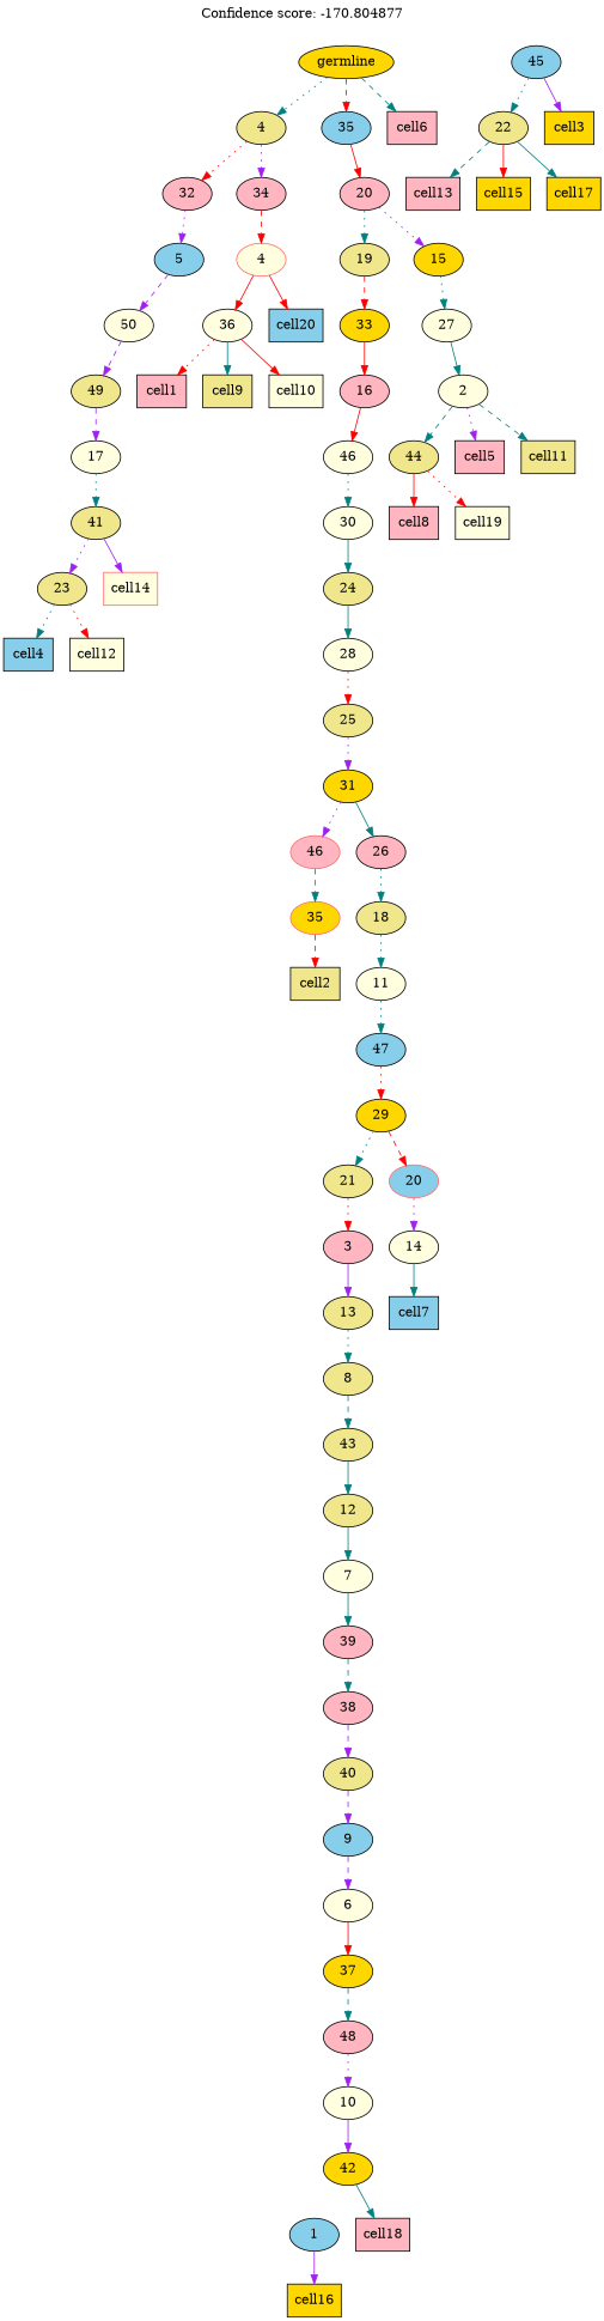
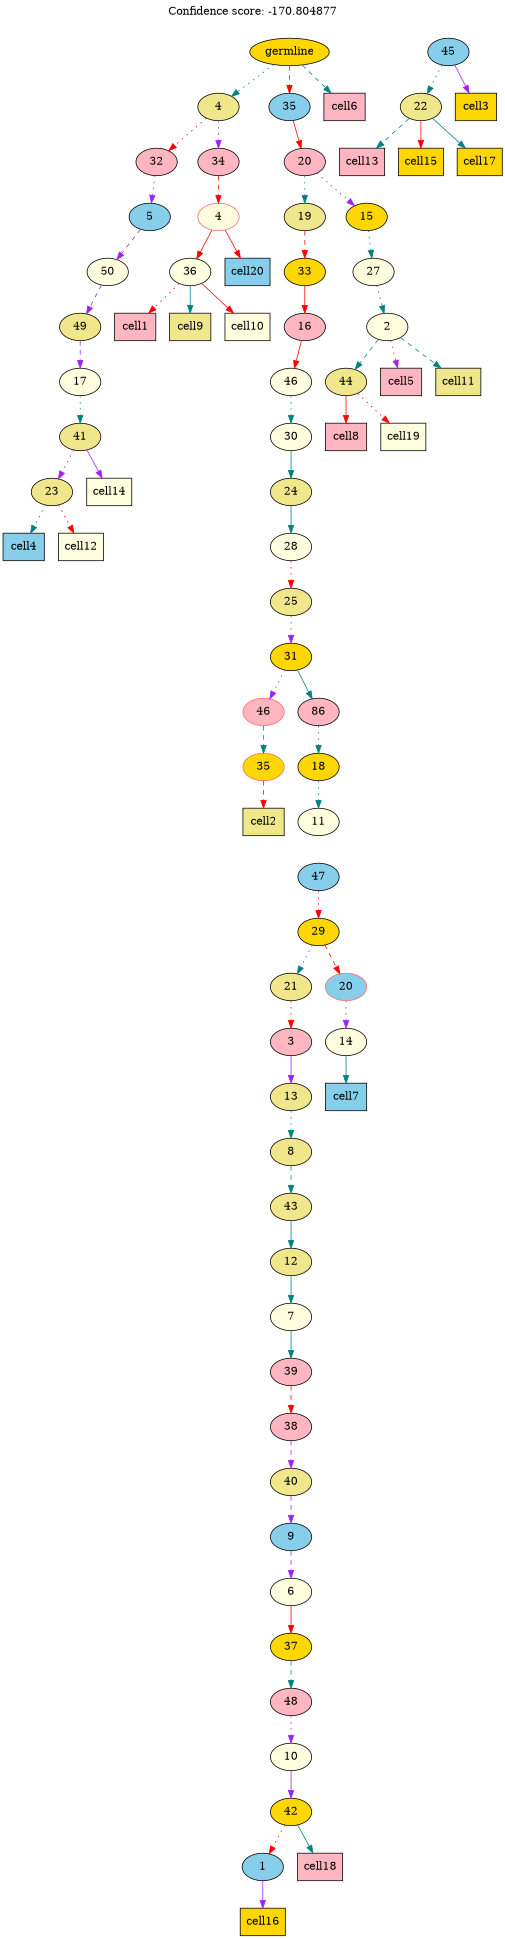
  digraph {
    label="Confidence score: -170.804877"
    labelloc=t
    node [fillcolor=khaki style=filled]
    edge [color=teal style=dotted]
    n1 [label=41]
    n2 [label=23]
-   cell14 [fillcolor=lightyellow shape=box color=indianred1]
+   cell14 [fillcolor=lightyellow shape=box]
    cell4 [fillcolor=skyblue shape=box]
    cell12 [fillcolor=lightyellow shape=box]
    n6 [fillcolor=lightyellow label=17]
    n7 [label=49]
    n8 [fillcolor=lightyellow label=50]
    n9 [fillcolor=skyblue label=5]
    n10 [fillcolor=lightpink label=32]
    n11 [color=indianred1 fillcolor=lightyellow label=4]
    n12 [fillcolor=lightyellow label=36]
    cell20 [fillcolor=skyblue shape=box]
    cell1 [fillcolor=lightpink shape=box]
    cell9 [shape=box]
    cell10 [fillcolor=lightyellow shape=box]
    n17 [fillcolor=lightpink label=34]
    n18 [label=4]
    n19 [color=indianred1 fillcolor=lightpink label=46]
    n20 [color=indianred1 fillcolor=gold label=35]
    cell2 [shape=box]
    n22 [fillcolor=gold label=42]
    n23 [fillcolor=skyblue label=1]
    cell18 [fillcolor=lightpink shape=box]
    cell16 [fillcolor=gold shape=box]
    n26 [fillcolor=lightyellow label=10]
    n27 [fillcolor=lightpink label=48]
    n28 [fillcolor=gold label=37]
    n29 [fillcolor=lightyellow label=6]
    n30 [fillcolor=skyblue label=9]
    n31 [label=40]
    n32 [fillcolor=lightpink label=38]
    n33 [fillcolor=lightpink label=39]
    n34 [fillcolor=lightyellow label=7]
    n35 [label=12]
    n36 [label=43]
    n37 [label=8]
    n38 [label=13]
    n39 [fillcolor=lightpink label=3]
    n40 [label=21]
    n41 [color=indianred1 fillcolor=skyblue label=20]
    n42 [fillcolor=lightyellow label=14]
    cell7 [fillcolor=skyblue shape=box]
    n44 [fillcolor=gold label=29]
    n45 [fillcolor=skyblue label=47]
    n46 [fillcolor=lightyellow label=11]
-   n47 [label=18]
-   n48 [fillcolor=lightpink label=26]
+   n47 [fillcolor=gold label=18]
+   n48 [fillcolor=lightpink label=86]
    n49 [fillcolor=gold label=31]
    n50 [label=25]
    n51 [fillcolor=lightyellow label=28]
    n52 [label=24]
    n53 [fillcolor=lightyellow label=30]
    n54 [fillcolor=lightyellow label=46]
    n55 [fillcolor=lightpink label=16]
    n56 [fillcolor=gold label=33]
    n57 [label=19]
    n58 [fillcolor=skyblue label=45]
    n59 [label=22]
    cell3 [fillcolor=gold shape=box]
    cell13 [fillcolor=lightpink shape=box]
    cell15 [fillcolor=gold shape=box]
    cell17 [fillcolor=gold shape=box]
    n64 [label=44]
    cell8 [fillcolor=lightpink shape=box]
    cell19 [fillcolor=lightyellow shape=box]
    n67 [fillcolor=lightyellow label=2]
    cell5 [fillcolor=lightpink shape=box]
    cell11 [shape=box]
    n70 [fillcolor=lightyellow label=27]
    n71 [fillcolor=gold label=15]
    n72 [fillcolor=lightpink label=20]
    n73 [fillcolor=skyblue label=35]
    n74 [fillcolor=gold label=germline]
    cell6 [fillcolor=lightpink shape=box]
    n1 -> n2 [color=purple]
    n1 -> cell14 [color=purple style=solid]
    n2 -> cell4
    n2 -> cell12 [color=red]
    n6 -> n1
    n7 -> n6 [color=purple style=dashed]
    n8 -> n7 [color=purple style=dashed]
    n9 -> n8 [color=purple style=dashed]
    n10 -> n9 [color=purple]
    n11 -> n12 [color=red style=solid]
    n11 -> cell20 [color=red style=solid]
    n12 -> cell1 [color=red]
    n12 -> cell9 [style=solid]
    n12 -> cell10 [color=red style=solid]
    n17 -> n11 [color=red style=dashed]
    n18 -> n10 [color=red]
    n18 -> n17 [color=purple]
    n19 -> n20 [style=dashed]
    n20 -> cell2 [color=red style=dashed]
+   n22 -> n23 [color=red]
    n22 -> cell18 [style=solid]
    n23 -> cell16 [color=purple style=solid]
    n26 -> n22 [color=purple style=solid]
    n27 -> n26 [color=purple]
    n28 -> n27 [style=dashed]
    n29 -> n28 [color=red style=solid]
    n30 -> n29 [color=purple style=dashed]
    n31 -> n30 [color=purple style=dashed]
    n32 -> n31 [color=purple style=dashed]
-   n33 -> n32 [style=dashed]
+   n33 -> n32 [color=red style=dashed]
    n34 -> n33 [style=solid]
    n35 -> n34 [style=solid]
    n36 -> n35 [style=solid]
    n37 -> n36 [style=dashed]
    n38 -> n37
    n39 -> n38 [color=purple style=solid]
    n40 -> n39 [color=red]
    n41 -> n42 [color=purple]
    n42 -> cell7 [style=solid]
    n44 -> n40
    n44 -> n41 [color=red style=dashed]
    n45 -> n44 [color=red]
-   n46 -> n45
    n47 -> n46
    n48 -> n47
    n49 -> n19 [color=purple]
    n49 -> n48 [style=solid]
    n50 -> n49 [color=purple]
    n51 -> n50 [color=red]
    n52 -> n51 [style=solid]
    n53 -> n52 [style=solid]
    n54 -> n53
    n55 -> n54 [color=red style=solid]
    n56 -> n55 [color=red style=solid]
    n57 -> n56 [color=red style=dashed]
    n58 -> n59
    n58 -> cell3 [color=purple style=solid]
    n59 -> cell13 [style=dashed]
    n59 -> cell15 [color=red style=solid]
    n59 -> cell17 [style=solid]
    n64 -> cell8 [color=red style=solid]
    n64 -> cell19 [color=red]
    n67 -> n64 [style=dashed]
    n67 -> cell5 [color=purple]
    n67 -> cell11 [style=dashed]
-   n70 -> n67 [style=solid]
+   n70 -> n67
    n71 -> n70
    n72 -> n57
    n72 -> n71 [color=purple]
    n73 -> n72 [color=red style=solid]
    n74 -> n18
    n74 -> n73 [color=red style=dashed]
    n74 -> cell6 [style=dashed]
  }
